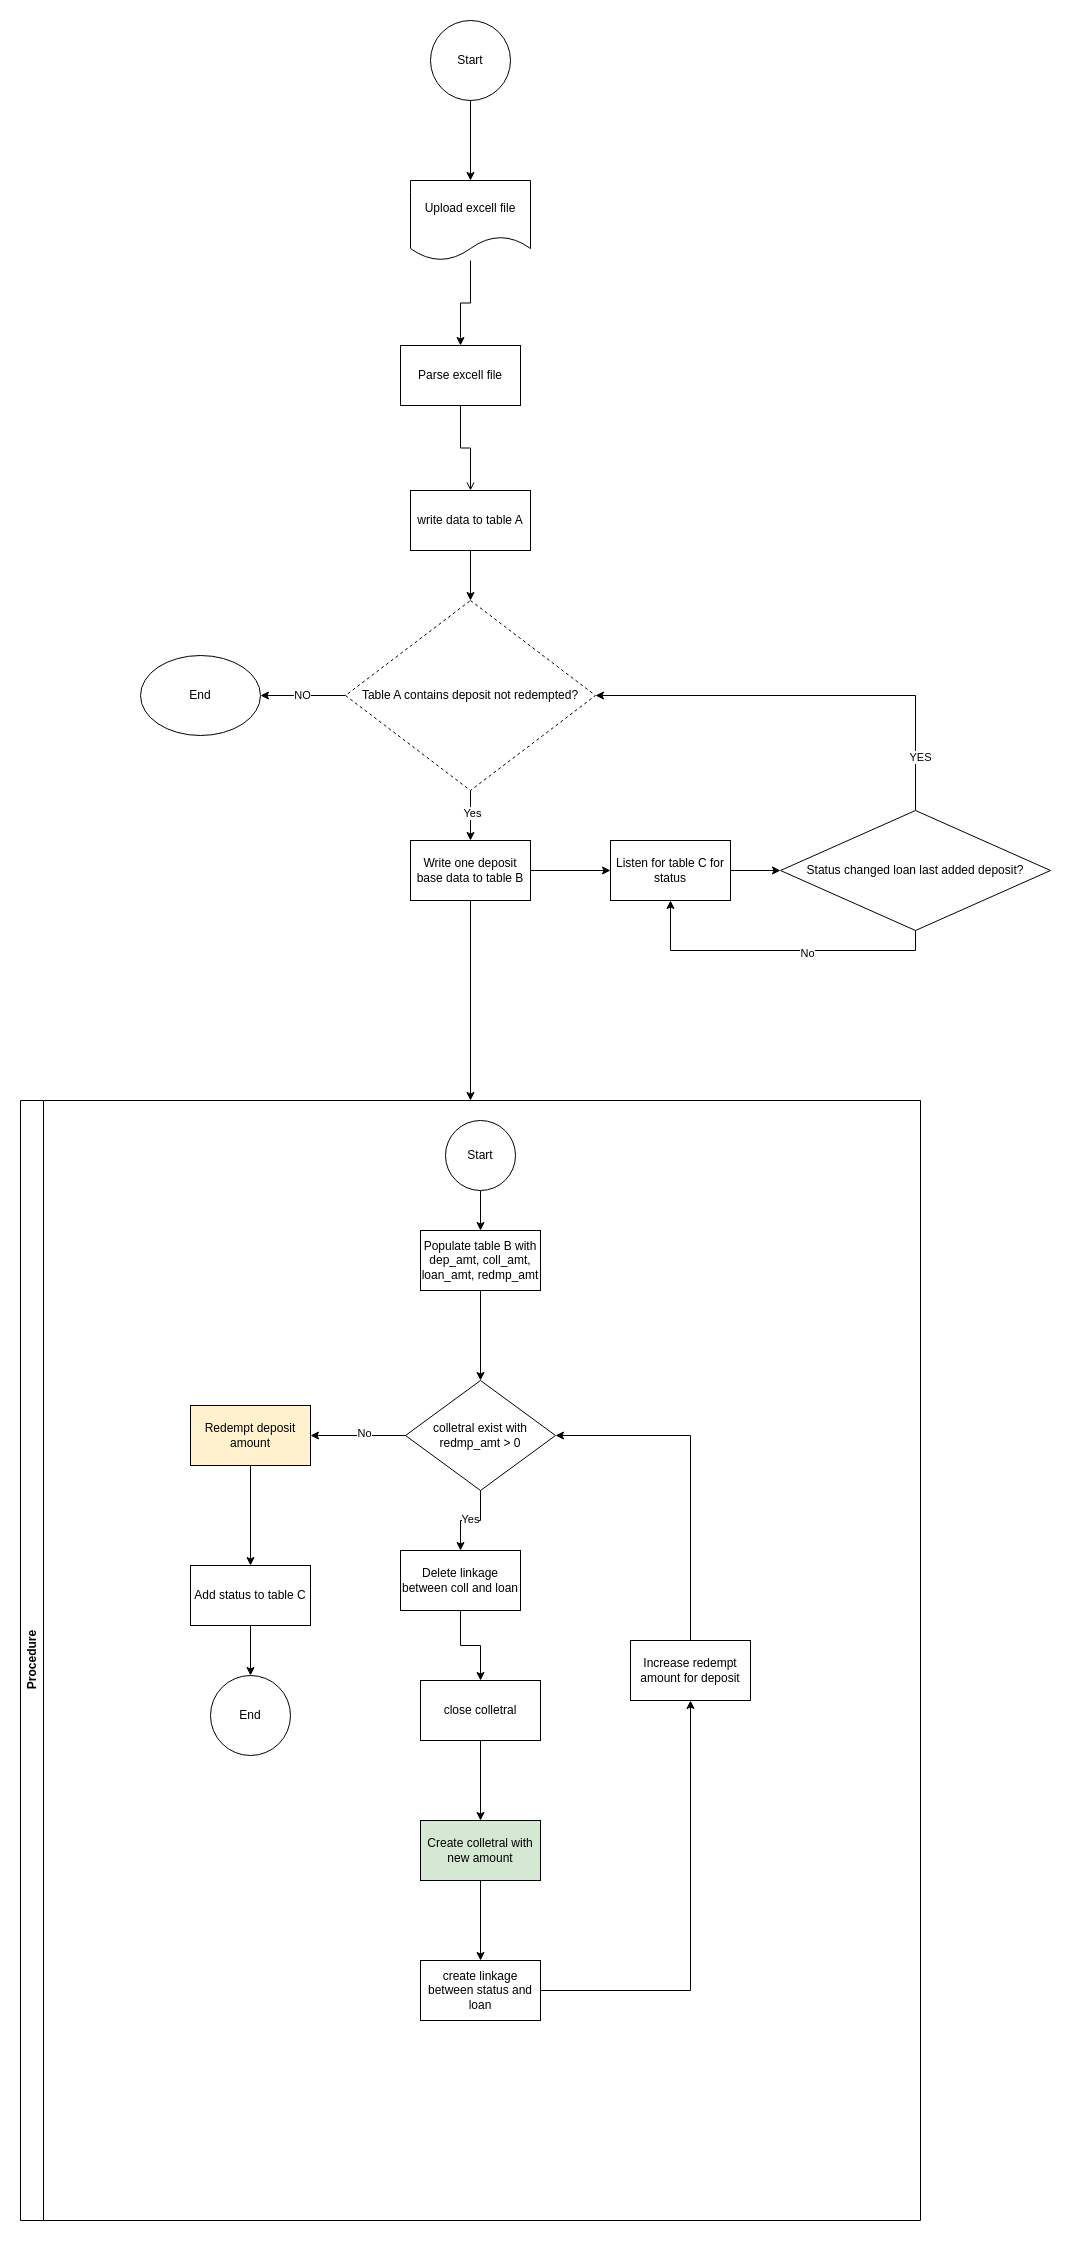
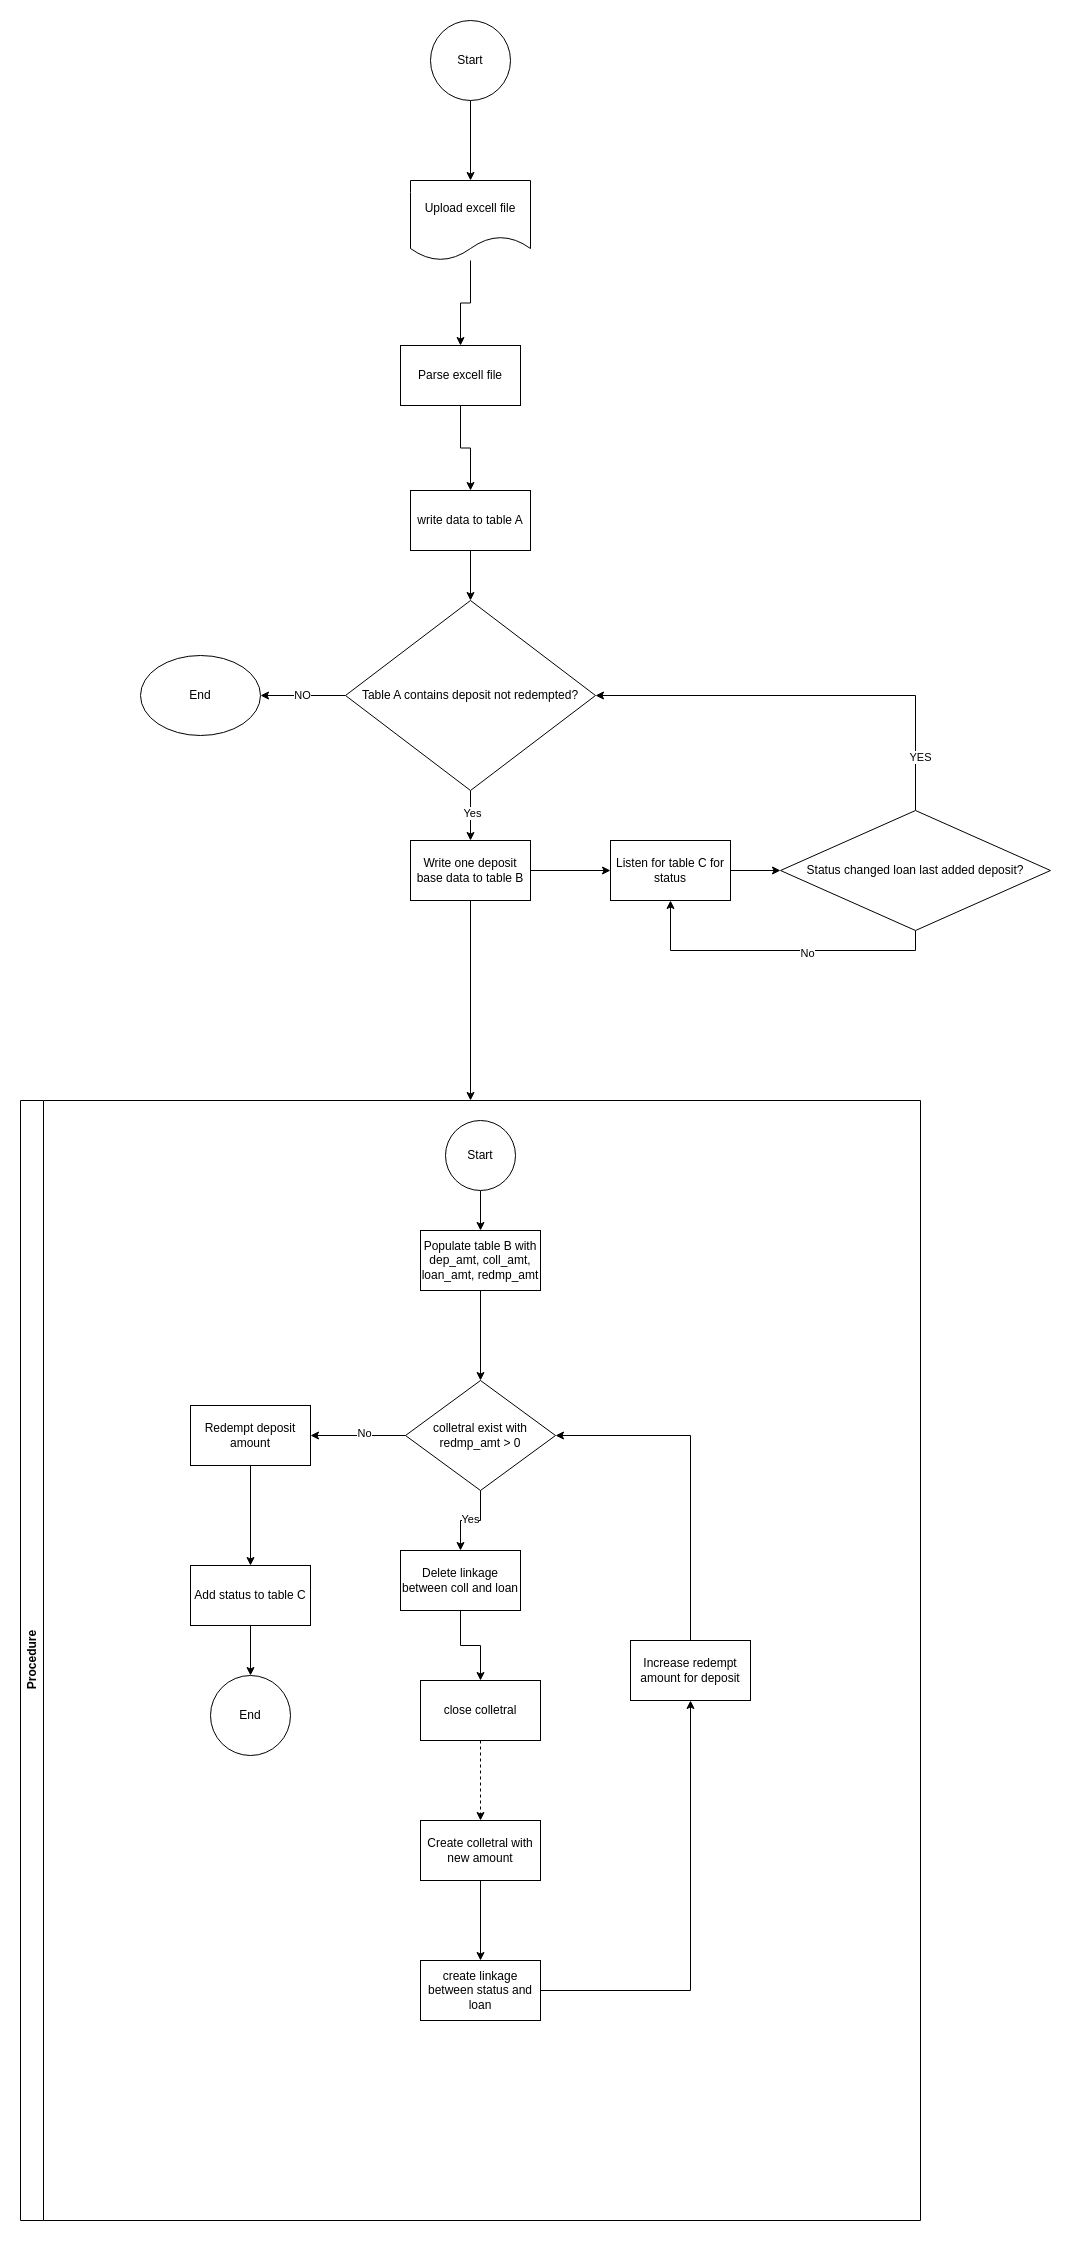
  <mxCell id="0" />
  <mxCell id="1" parent="0" />
  <mxCell id="2" value="" style="edgeStyle=orthogonalEdgeStyle;rounded=0;orthogonalLoop=1;jettySize=auto;html=1;" edge="1" parent="1" source="3" target="5"><mxGeometry relative="1" as="geometry" /></mxCell>
  <mxCell id="3" value="Start" style="ellipse;whiteSpace=wrap;html=1;aspect=fixed;" vertex="1" parent="1"><mxGeometry x="430" y="20" width="80" height="80" as="geometry" /></mxCell>
  <mxCell id="4" value="" style="edgeStyle=orthogonalEdgeStyle;rounded=0;orthogonalLoop=1;jettySize=auto;html=1;" edge="1" parent="1" source="5" target="7"><mxGeometry relative="1" as="geometry" /></mxCell>
  <mxCell id="5" value="Upload excell file" style="shape=document;whiteSpace=wrap;html=1;boundedLbl=1;" vertex="1" parent="1"><mxGeometry x="410" y="180" width="120" height="80" as="geometry" /></mxCell>
- <mxCell id="6" value="" style="edgeStyle=orthogonalEdgeStyle;rounded=0;orthogonalLoop=1;jettySize=auto;html=1;endArrow=open;" edge="1" parent="1" source="7" target="9"><mxGeometry relative="1" as="geometry" /></mxCell>
+ <mxCell id="6" value="" style="edgeStyle=orthogonalEdgeStyle;rounded=0;orthogonalLoop=1;jettySize=auto;html=1;" edge="1" parent="1" source="7" target="9"><mxGeometry relative="1" as="geometry" /></mxCell>
  <mxCell id="7" value="Parse excell file" style="whiteSpace=wrap;html=1;" vertex="1" parent="1"><mxGeometry x="400" y="345" width="120" height="60" as="geometry" /></mxCell>
  <mxCell id="8" style="edgeStyle=orthogonalEdgeStyle;rounded=0;orthogonalLoop=1;jettySize=auto;html=1;" edge="1" parent="1" source="9" target="16"><mxGeometry relative="1" as="geometry" /></mxCell>
  <mxCell id="9" value="write data to table A" style="whiteSpace=wrap;html=1;" vertex="1" parent="1"><mxGeometry x="410" y="490" width="120" height="60" as="geometry" /></mxCell>
  <mxCell id="10" style="edgeStyle=orthogonalEdgeStyle;rounded=0;orthogonalLoop=1;jettySize=auto;html=1;entryX=0.5;entryY=0;entryDx=0;entryDy=0;" edge="1" parent="1" source="12" target="18"><mxGeometry relative="1" as="geometry" /></mxCell>
  <mxCell id="11" value="" style="edgeStyle=orthogonalEdgeStyle;rounded=0;orthogonalLoop=1;jettySize=auto;html=1;" edge="1" parent="1" source="12" target="44"><mxGeometry relative="1" as="geometry" /></mxCell>
  <mxCell id="12" value="Write one deposit base data to table B" style="whiteSpace=wrap;html=1;" vertex="1" parent="1"><mxGeometry x="410" y="840" width="120" height="60" as="geometry" /></mxCell>
  <mxCell id="13" style="edgeStyle=orthogonalEdgeStyle;rounded=0;orthogonalLoop=1;jettySize=auto;html=1;" edge="1" parent="1" source="16" target="12"><mxGeometry relative="1" as="geometry" /></mxCell>
  <mxCell id="14" value="Yes" style="edgeLabel;html=1;align=center;verticalAlign=middle;resizable=0;points=[];" vertex="1" connectable="0" parent="13"><mxGeometry x="-0.12" y="1" relative="1" as="geometry"><mxPoint as="offset" /></mxGeometry></mxCell>
  <mxCell id="15" value="NO" style="edgeStyle=orthogonalEdgeStyle;rounded=0;orthogonalLoop=1;jettySize=auto;html=1;entryX=1;entryY=0.5;entryDx=0;entryDy=0;" edge="1" parent="1" source="16" target="17"><mxGeometry relative="1" as="geometry" /></mxCell>
- <mxCell id="16" value="Table A contains deposit not redempted?" style="rhombus;whiteSpace=wrap;html=1;dashed=1;" vertex="1" parent="1"><mxGeometry x="345" y="600" width="250" height="190" as="geometry" /></mxCell>
+ <mxCell id="16" value="Table A contains deposit not redempted?" style="rhombus;whiteSpace=wrap;html=1;" vertex="1" parent="1"><mxGeometry x="345" y="600" width="250" height="190" as="geometry" /></mxCell>
  <mxCell id="17" value="End" style="ellipse;whiteSpace=wrap;html=1;" vertex="1" parent="1"><mxGeometry x="140" y="655" width="120" height="80" as="geometry" /></mxCell>
  <mxCell id="18" value="Procedure" style="swimlane;horizontal=0;whiteSpace=wrap;html=1;" vertex="1" parent="1"><mxGeometry x="20" y="1100" width="900" height="1120" as="geometry" /></mxCell>
  <mxCell id="19" value="Populate table B with dep_amt, coll_amt, loan_amt, redmp_amt" style="whiteSpace=wrap;html=1;" vertex="1" parent="18"><mxGeometry x="400" y="130" width="120" height="60" as="geometry" /></mxCell>
  <mxCell id="20" value="colletral exist with redmp_amt &amp;gt; 0" style="rhombus;whiteSpace=wrap;html=1;" vertex="1" parent="18"><mxGeometry x="385" y="280" width="150" height="110" as="geometry" /></mxCell>
  <mxCell id="21" value="" style="edgeStyle=orthogonalEdgeStyle;rounded=0;orthogonalLoop=1;jettySize=auto;html=1;" edge="1" parent="18" source="19" target="20"><mxGeometry relative="1" as="geometry" /></mxCell>
  <mxCell id="22" value="Delete linkage between coll and loan" style="whiteSpace=wrap;html=1;" vertex="1" parent="18"><mxGeometry x="380" y="450" width="120" height="60" as="geometry" /></mxCell>
  <mxCell id="23" value="" style="edgeStyle=orthogonalEdgeStyle;rounded=0;orthogonalLoop=1;jettySize=auto;html=1;" edge="1" parent="18" source="20" target="22"><mxGeometry relative="1" as="geometry" /></mxCell>
  <mxCell id="24" value="Yes" style="edgeLabel;html=1;align=center;verticalAlign=middle;resizable=0;points=[];" vertex="1" connectable="0" parent="23"><mxGeometry x="0.013" y="-2" relative="1" as="geometry"><mxPoint as="offset" /></mxGeometry></mxCell>
  <mxCell id="25" value="close colletral" style="whiteSpace=wrap;html=1;" vertex="1" parent="18"><mxGeometry x="400" y="580" width="120" height="60" as="geometry" /></mxCell>
  <mxCell id="26" value="" style="edgeStyle=orthogonalEdgeStyle;rounded=0;orthogonalLoop=1;jettySize=auto;html=1;" edge="1" parent="18" source="22" target="25"><mxGeometry relative="1" as="geometry" /></mxCell>
- <mxCell id="27" value="Create colletral with new amount" style="whiteSpace=wrap;html=1;fillColor=#d5e8d4;" vertex="1" parent="18"><mxGeometry x="400" y="720" width="120" height="60" as="geometry" /></mxCell>
- <mxCell id="28" value="" style="edgeStyle=orthogonalEdgeStyle;rounded=0;orthogonalLoop=1;jettySize=auto;html=1;" edge="1" parent="18" source="25" target="27"><mxGeometry relative="1" as="geometry" /></mxCell>
+ <mxCell id="27" value="Create colletral with new amount" style="whiteSpace=wrap;html=1;" vertex="1" parent="18"><mxGeometry x="400" y="720" width="120" height="60" as="geometry" /></mxCell>
+ <mxCell id="28" value="" style="edgeStyle=orthogonalEdgeStyle;rounded=0;orthogonalLoop=1;jettySize=auto;html=1;dashed=1;" edge="1" parent="18" source="25" target="27"><mxGeometry relative="1" as="geometry" /></mxCell>
  <mxCell id="29" value="create linkage between status and loan" style="whiteSpace=wrap;html=1;" vertex="1" parent="18"><mxGeometry x="400" y="860" width="120" height="60" as="geometry" /></mxCell>
  <mxCell id="30" value="" style="edgeStyle=orthogonalEdgeStyle;rounded=0;orthogonalLoop=1;jettySize=auto;html=1;" edge="1" parent="18" source="27" target="29"><mxGeometry relative="1" as="geometry" /></mxCell>
  <mxCell id="31" style="edgeStyle=orthogonalEdgeStyle;rounded=0;orthogonalLoop=1;jettySize=auto;html=1;entryX=1;entryY=0.5;entryDx=0;entryDy=0;" edge="1" parent="18" source="32" target="20"><mxGeometry relative="1" as="geometry"><Array as="points"><mxPoint x="670" y="335" /></Array></mxGeometry></mxCell>
  <mxCell id="32" value="Increase redempt amount for deposit" style="rounded=0;whiteSpace=wrap;html=1;" vertex="1" parent="18"><mxGeometry x="610" y="540" width="120" height="60" as="geometry" /></mxCell>
  <mxCell id="33" style="edgeStyle=orthogonalEdgeStyle;rounded=0;orthogonalLoop=1;jettySize=auto;html=1;entryX=0.5;entryY=1;entryDx=0;entryDy=0;" edge="1" parent="18" source="29" target="32"><mxGeometry relative="1" as="geometry" /></mxCell>
- <mxCell id="34" value="Redempt deposit &lt;br&gt;amount&lt;br&gt;" style="whiteSpace=wrap;html=1;fillColor=#fff2cc;" vertex="1" parent="18"><mxGeometry x="170" y="305" width="120" height="60" as="geometry" /></mxCell>
+ <mxCell id="34" value="Redempt deposit &lt;br&gt;amount&lt;br&gt;" style="whiteSpace=wrap;html=1;" vertex="1" parent="18"><mxGeometry x="170" y="305" width="120" height="60" as="geometry" /></mxCell>
  <mxCell id="35" value="" style="edgeStyle=orthogonalEdgeStyle;rounded=0;orthogonalLoop=1;jettySize=auto;html=1;" edge="1" parent="18" source="20" target="34"><mxGeometry relative="1" as="geometry" /></mxCell>
  <mxCell id="36" value="No" style="edgeLabel;html=1;align=center;verticalAlign=middle;resizable=0;points=[];" vertex="1" connectable="0" parent="35"><mxGeometry x="-0.111" y="-3" relative="1" as="geometry"><mxPoint as="offset" /></mxGeometry></mxCell>
  <mxCell id="37" value="Add status to table C" style="whiteSpace=wrap;html=1;" vertex="1" parent="18"><mxGeometry x="170" y="465" width="120" height="60" as="geometry" /></mxCell>
  <mxCell id="38" value="" style="edgeStyle=orthogonalEdgeStyle;rounded=0;orthogonalLoop=1;jettySize=auto;html=1;" edge="1" parent="18" source="34" target="37"><mxGeometry relative="1" as="geometry" /></mxCell>
  <mxCell id="39" value="End" style="ellipse;whiteSpace=wrap;html=1;" vertex="1" parent="18"><mxGeometry x="190" y="575" width="80" height="80" as="geometry" /></mxCell>
  <mxCell id="40" value="" style="edgeStyle=orthogonalEdgeStyle;rounded=0;orthogonalLoop=1;jettySize=auto;html=1;" edge="1" parent="18" source="37" target="39"><mxGeometry relative="1" as="geometry" /></mxCell>
  <mxCell id="41" style="edgeStyle=orthogonalEdgeStyle;rounded=0;orthogonalLoop=1;jettySize=auto;html=1;" edge="1" parent="18" source="42" target="19"><mxGeometry relative="1" as="geometry" /></mxCell>
  <mxCell id="42" value="Start" style="ellipse;whiteSpace=wrap;html=1;aspect=fixed;" vertex="1" parent="18"><mxGeometry x="425" y="20" width="70" height="70" as="geometry" /></mxCell>
  <mxCell id="43" value="" style="edgeStyle=orthogonalEdgeStyle;rounded=0;orthogonalLoop=1;jettySize=auto;html=1;" edge="1" parent="1" source="44" target="49"><mxGeometry relative="1" as="geometry" /></mxCell>
  <mxCell id="44" value="Listen for table C for status" style="whiteSpace=wrap;html=1;" vertex="1" parent="1"><mxGeometry x="610" y="840" width="120" height="60" as="geometry" /></mxCell>
  <mxCell id="45" style="edgeStyle=orthogonalEdgeStyle;rounded=0;orthogonalLoop=1;jettySize=auto;html=1;entryX=1;entryY=0.5;entryDx=0;entryDy=0;" edge="1" parent="1" source="49" target="16"><mxGeometry relative="1" as="geometry"><Array as="points"><mxPoint x="915" y="695" /></Array></mxGeometry></mxCell>
  <mxCell id="46" value="YES" style="edgeLabel;html=1;align=center;verticalAlign=middle;resizable=0;points=[];" vertex="1" connectable="0" parent="45"><mxGeometry x="-0.752" y="-4" relative="1" as="geometry"><mxPoint as="offset" /></mxGeometry></mxCell>
  <mxCell id="47" style="edgeStyle=orthogonalEdgeStyle;rounded=0;orthogonalLoop=1;jettySize=auto;html=1;entryX=0.5;entryY=1;entryDx=0;entryDy=0;" edge="1" parent="1" source="49" target="44"><mxGeometry relative="1" as="geometry"><Array as="points"><mxPoint x="915" y="950" /><mxPoint x="670" y="950" /></Array></mxGeometry></mxCell>
  <mxCell id="48" value="No" style="edgeLabel;html=1;align=center;verticalAlign=middle;resizable=0;points=[];" vertex="1" connectable="0" parent="47"><mxGeometry x="-0.178" y="2" relative="1" as="geometry"><mxPoint as="offset" /></mxGeometry></mxCell>
  <mxCell id="49" value="Status changed loan last added deposit?" style="rhombus;whiteSpace=wrap;html=1;" vertex="1" parent="1"><mxGeometry x="780" y="810" width="270" height="120" as="geometry" /></mxCell>
